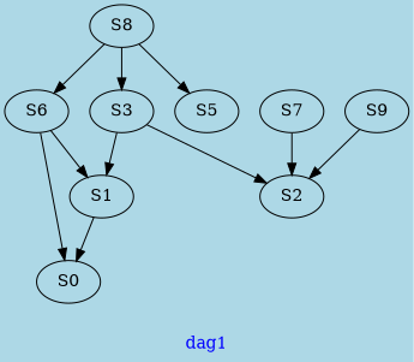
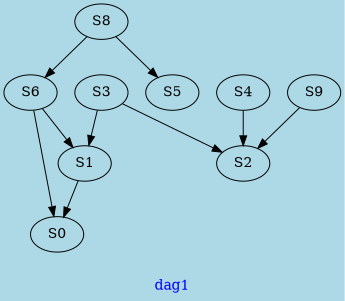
  digraph {
    bgcolor=lightblue
    fontcolor=blue
    label=dag1
    S1
    S0
    S3
    S2
    S6
-   S7
+   S7 [label=S4]
    S8
    S5
    S9
    S1 -> S0
    S3 -> S1
    S3 -> S2
    S6 -> S1
    S6 -> S0
    S7 -> S2
-   S8 -> S3
    S8 -> S6
    S8 -> S5
    S9 -> S2
  }
